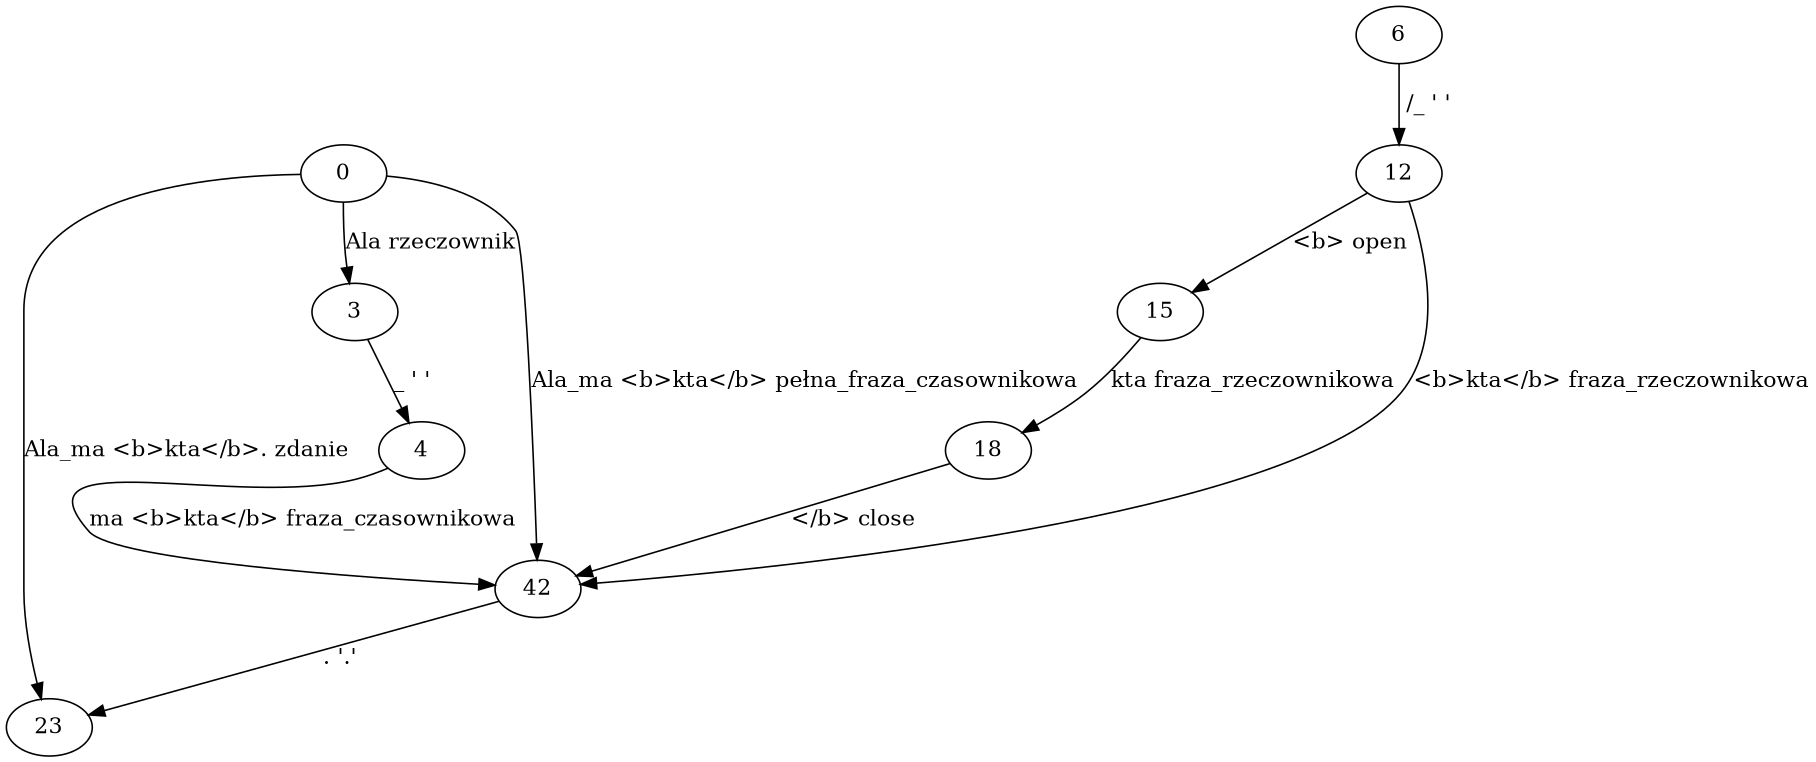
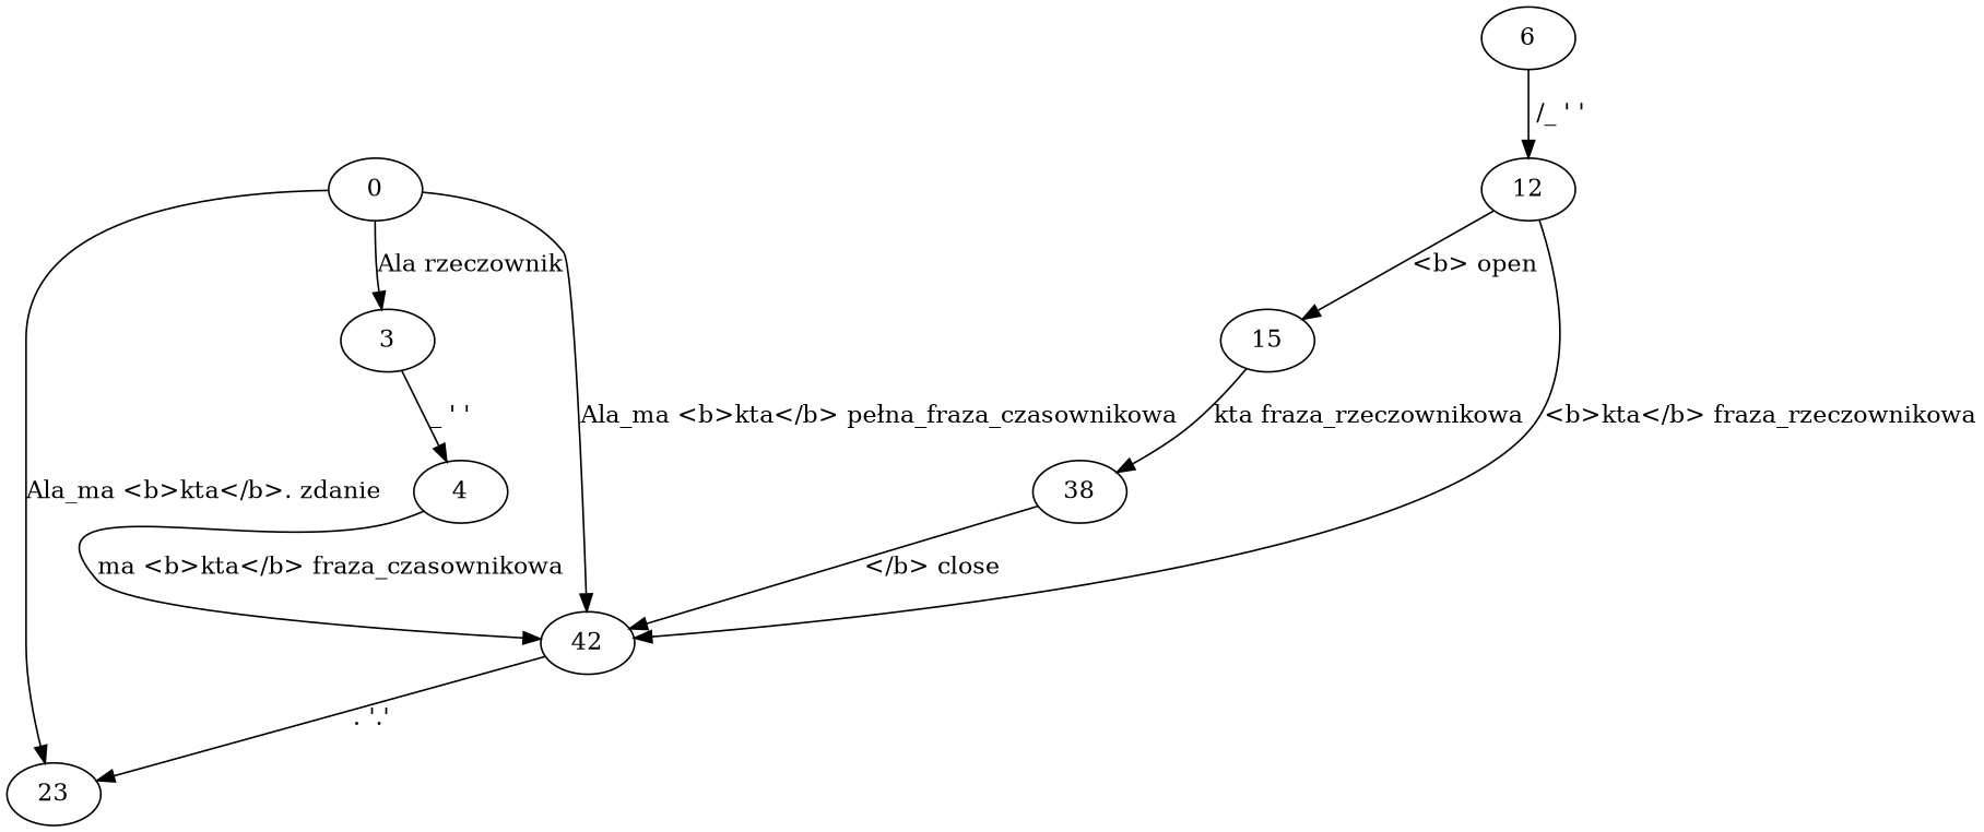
  digraph {
    rankdir=TB
    0
    3
    n3 [label=42]
    23
    4
    6
    12
    15
-   18
+   18 [label=38]
    0 -> 3 [label="Ala rzeczownik"]
    0 -> n3 [label="Ala_ma&nbsp;<b>kta</b> pełna_fraza_czasownikowa"]
    0 -> 23 [label="Ala_ma&nbsp;<b>kta</b>. zdanie"]
    3 -> 4 [label="_ ' '"]
    n3 -> 23 [label=". '.'"]
    4 -> n3 [label="ma&nbsp;<b>kta</b> fraza_czasownikowa"]
    6 -> 12 [label="&nbsp;/_ ' '"]
    12 -> n3 [label="<b>kta</b> fraza_rzeczownikowa"]
    12 -> 15 [label="<b> open"]
    15 -> 18 [label="kta fraza_rzeczownikowa"]
    18 -> n3 [label="</b> close"]
  }
